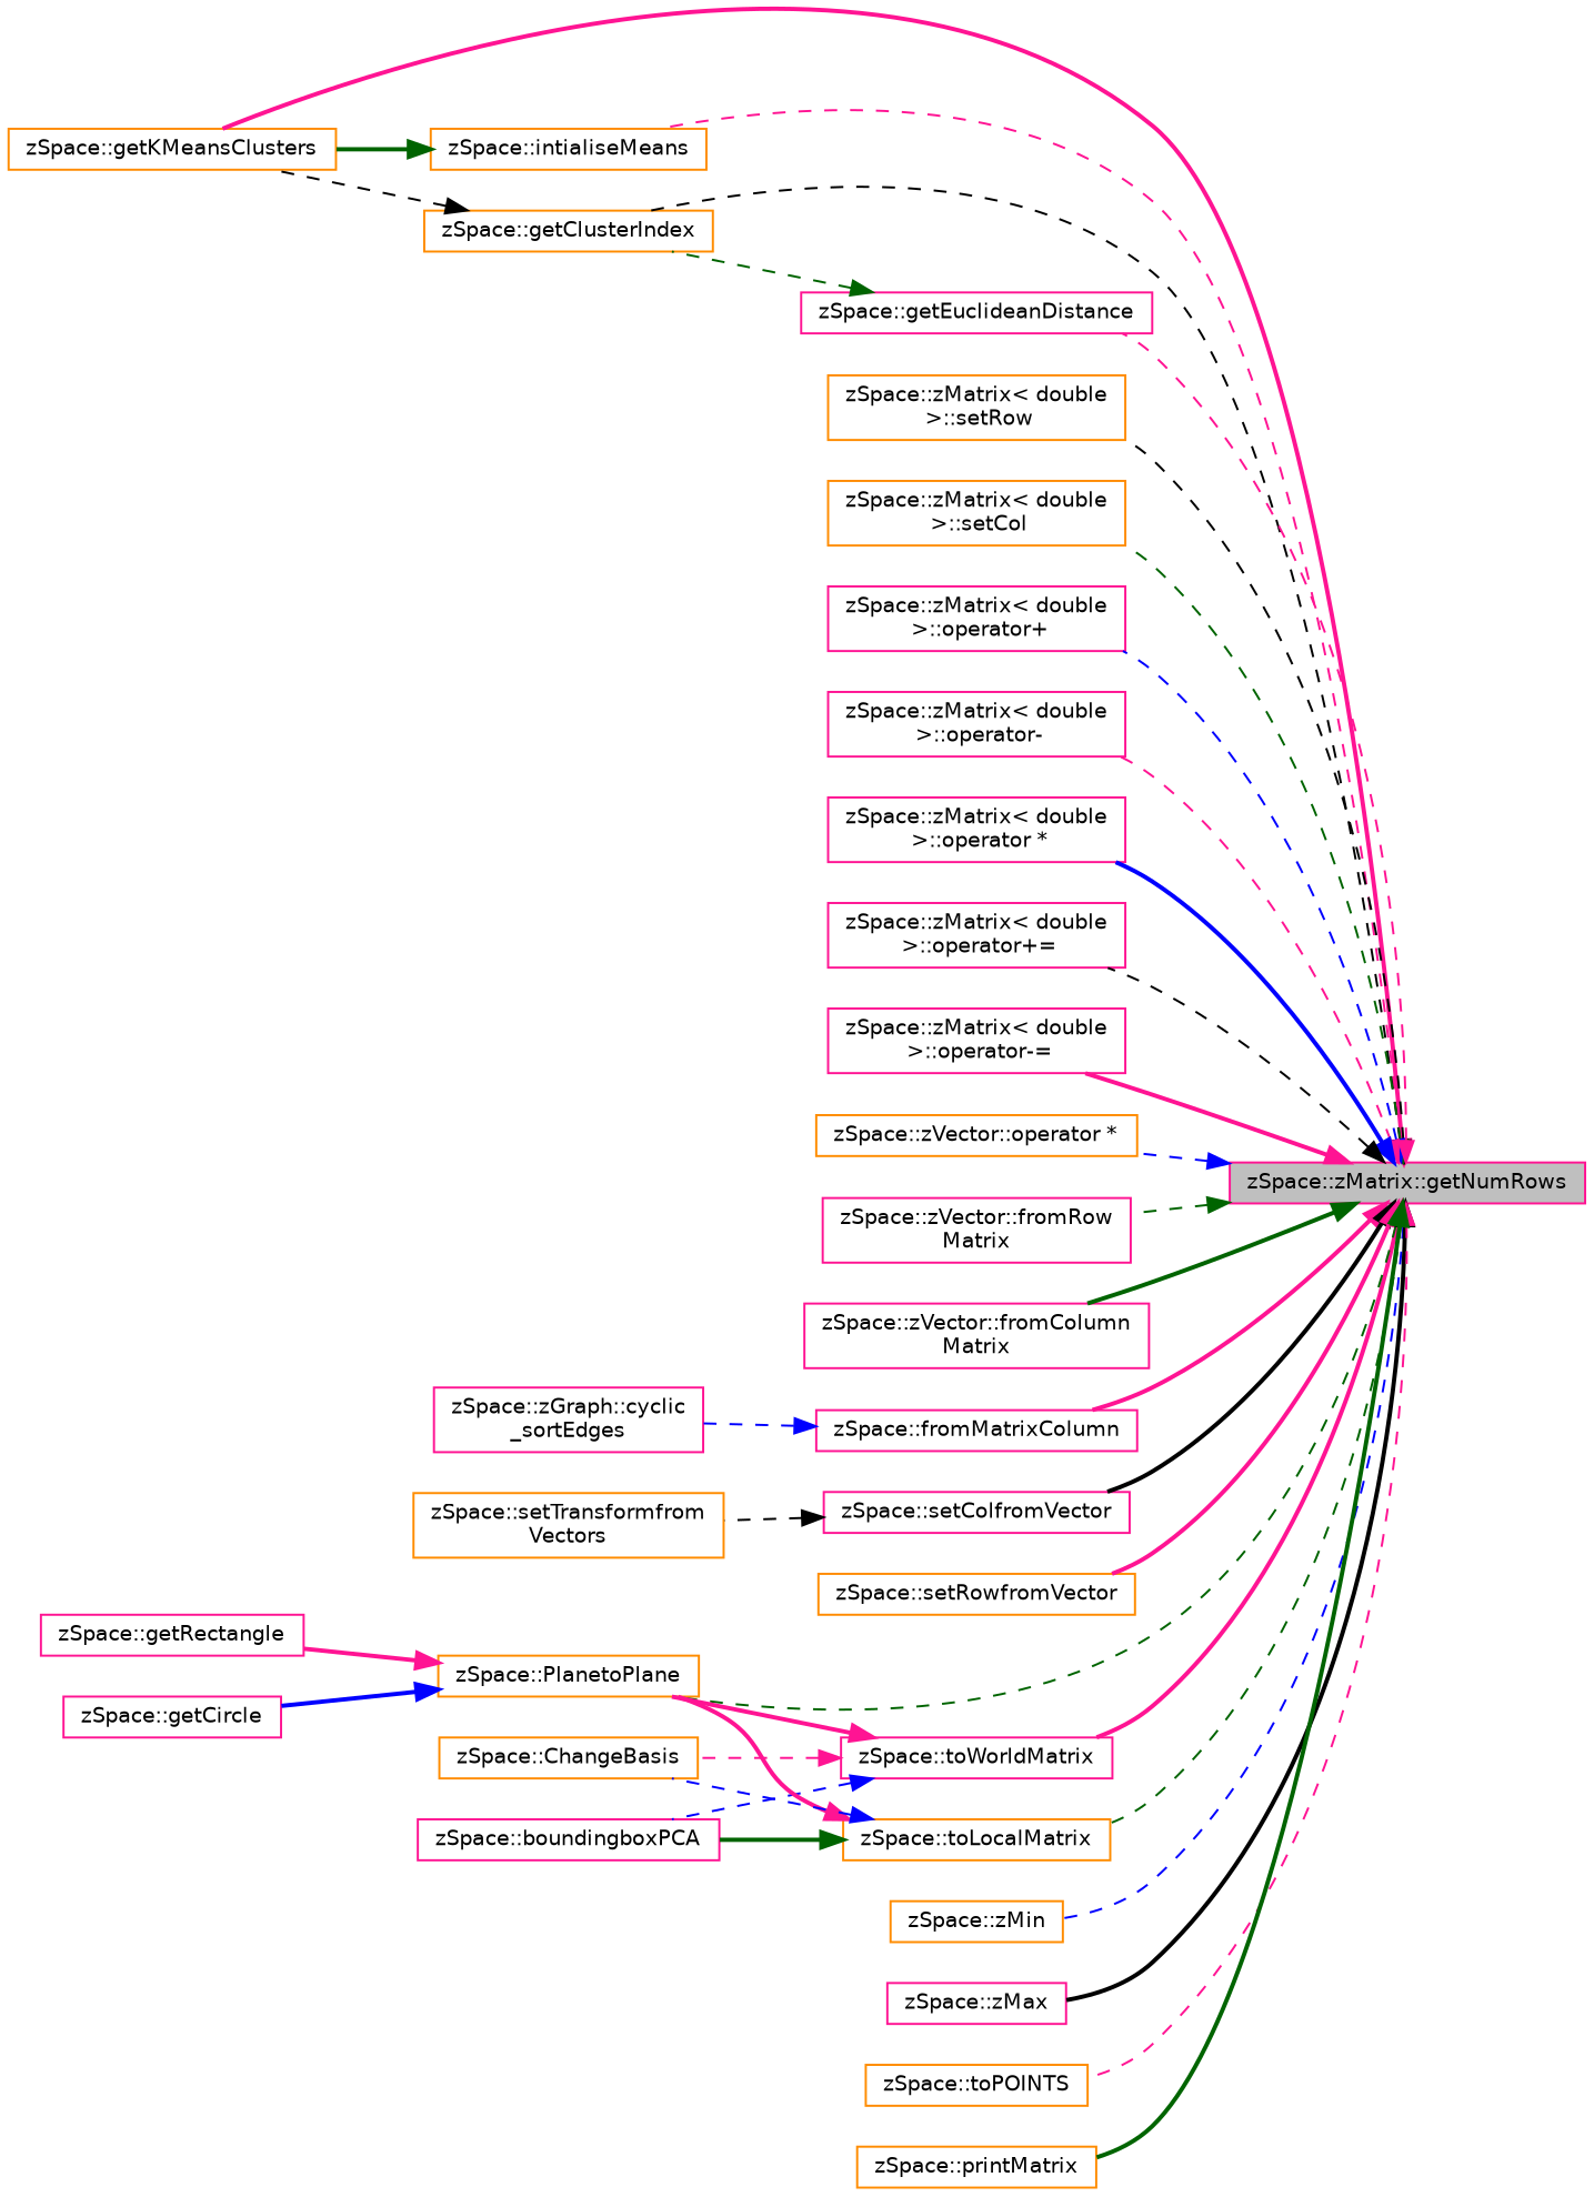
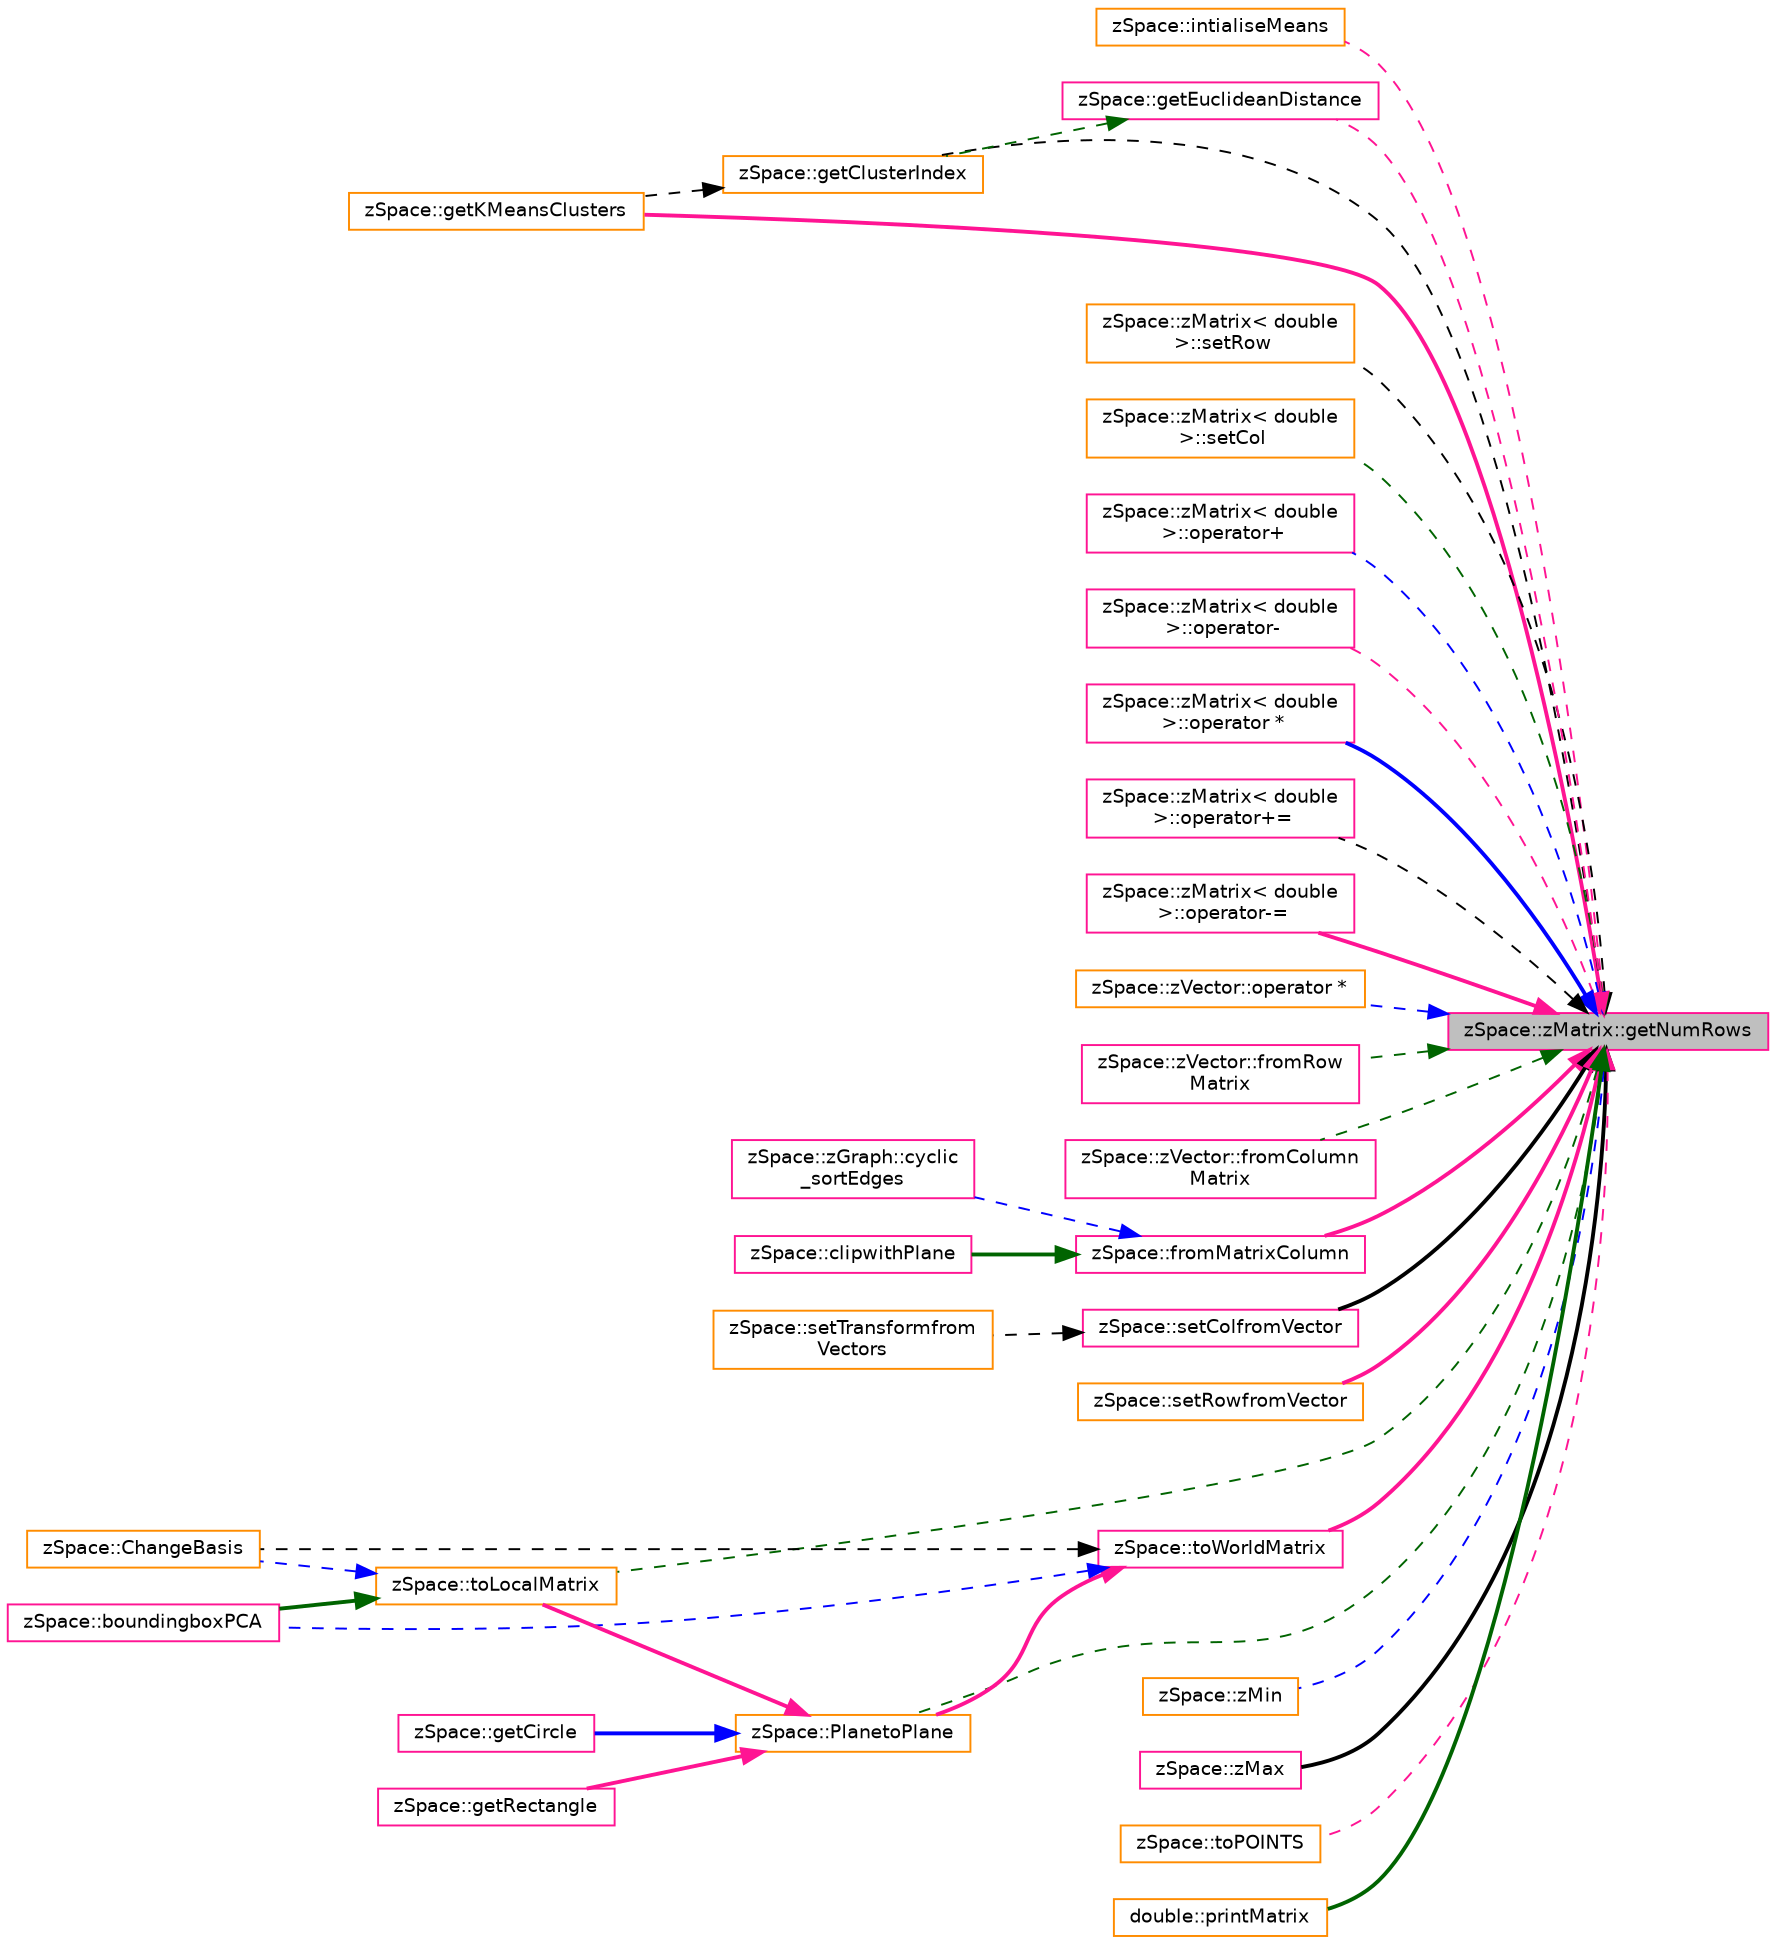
  digraph {
    rankdir=RL
    node [color=deeppink fillcolor=white fontname=Helvetica fontsize=10 shape=record style=filled]
    edge [color=deeppink dir=back fontname=Helvetica fontsize=10 labelfontname=Helvetica labelfontsize=10 style=dashed]
    n1 [fillcolor=grey75 fontcolor=black height=0.2 label="zSpace::zMatrix::getNumRows" width=0.4]
    n2 [color=darkorange height=0.2 label="zSpace::intialiseMeans" width=0.4]
    n3 [color=darkorange height=0.2 label="zSpace::getKMeansClusters" width=0.4]
    n4 [color=darkorange height=0.2 label="zSpace::getClusterIndex" width=0.4]
    n5 [color=darkorange height=0.2 label="zSpace::zMatrix\< double\l \>::setRow" width=0.4]
    n6 [color=darkorange height=0.2 label="zSpace::zMatrix\< double\l \>::setCol" width=0.4]
    n7 [height=0.2 label="zSpace::zMatrix\< double\l \>::operator+" width=0.4]
    n8 [height=0.2 label="zSpace::zMatrix\< double\l \>::operator-" width=0.4]
    n9 [height=0.2 label="zSpace::zMatrix\< double\l \>::operator *" width=0.4]
    n10 [height=0.2 label="zSpace::zMatrix\< double\l \>::operator+=" width=0.4]
    n11 [height=0.2 label="zSpace::zMatrix\< double\l \>::operator-=" width=0.4]
    n12 [color=darkorange height=0.2 label="zSpace::zVector::operator *" width=0.4]
    n13 [height=0.2 label="zSpace::zVector::fromRow\lMatrix" width=0.4]
    n14 [height=0.2 label="zSpace::zVector::fromColumn\lMatrix" width=0.4]
    n15 [height=0.2 label="zSpace::fromMatrixColumn" width=0.4]
    n16 [height=0.2 label="zSpace::setColfromVector" width=0.4]
    n17 [color=darkorange height=0.2 label="zSpace::setRowfromVector" width=0.4]
    n18 [height=0.2 label="zSpace::toWorldMatrix" width=0.4]
    n19 [color=darkorange height=0.2 label="zSpace::PlanetoPlane" width=0.4]
    n20 [color=darkorange height=0.2 label="zSpace::toLocalMatrix" width=0.4]
    n21 [height=0.2 label="zSpace::getEuclideanDistance" width=0.4]
    n22 [color=darkorange height=0.2 label="zSpace::zMin" width=0.4]
    n23 [height=0.2 label="zSpace::zMax" width=0.4]
    n24 [color=darkorange height=0.2 label="zSpace::toPOINTS" width=0.4]
-   n25 [color=darkorange height=0.2 label="zSpace::printMatrix" width=0.4]
+   n25 [color=darkorange height=0.2 label="double::printMatrix" width=0.4]
+   n26 [height=0.2 label="zSpace::clipwithPlane" width=0.4]
    n27 [height=0.2 label="zSpace::zGraph::cyclic\l_sortEdges" width=0.4]
    n28 [color=darkorange height=0.2 label="zSpace::setTransformfrom\lVectors" width=0.4]
    n29 [color=darkorange height=0.2 label="zSpace::ChangeBasis" width=0.4]
    n30 [height=0.2 label="zSpace::boundingboxPCA" width=0.4]
    n31 [height=0.2 label="zSpace::getCircle" width=0.4]
    n32 [height=0.2 label="zSpace::getRectangle" width=0.4]
    n1 -> n2
    n1 -> n3 [style=bold]
    n1 -> n4 [color=black]
    n1 -> n5 [color=black]
    n1 -> n6 [color=darkgreen]
    n1 -> n7 [color=blue]
    n1 -> n8
    n1 -> n9 [color=blue style=bold]
    n1 -> n10 [color=black]
    n1 -> n11 [style=bold]
    n1 -> n12 [color=blue]
    n1 -> n13 [color=darkgreen]
-   n1 -> n14 [color=darkgreen style=bold]
+   n1 -> n14 [color=darkgreen]
    n1 -> n15 [style=bold]
    n1 -> n16 [color=black style=bold]
    n1 -> n17 [style=bold]
    n1 -> n18 [style=bold]
    n1 -> n19 [color=darkgreen]
    n1 -> n20 [color=darkgreen]
    n1 -> n21
    n1 -> n22 [color=blue]
    n1 -> n23 [color=black style=bold]
    n1 -> n24
    n1 -> n25 [color=darkgreen style=bold]
-   n2 -> n3 [color=darkgreen style=bold]
    n4 -> n3 [color=black]
+   n15 -> n26 [color=darkgreen style=bold]
    n15 -> n27 [color=blue]
    n16 -> n28 [color=black]
    n18 -> n19 [style=bold]
-   n18 -> n29
+   n18 -> n29 [color=black]
    n18 -> n30 [color=blue]
    n19 -> n31 [color=blue style=bold]
    n19 -> n32 [style=bold]
-   n20 -> n19 [style=bold]
+   n19 -> n20 [style=bold]
    n20 -> n29 [color=blue]
    n20 -> n30 [color=darkgreen style=bold]
    n21 -> n4 [color=darkgreen]
  }
